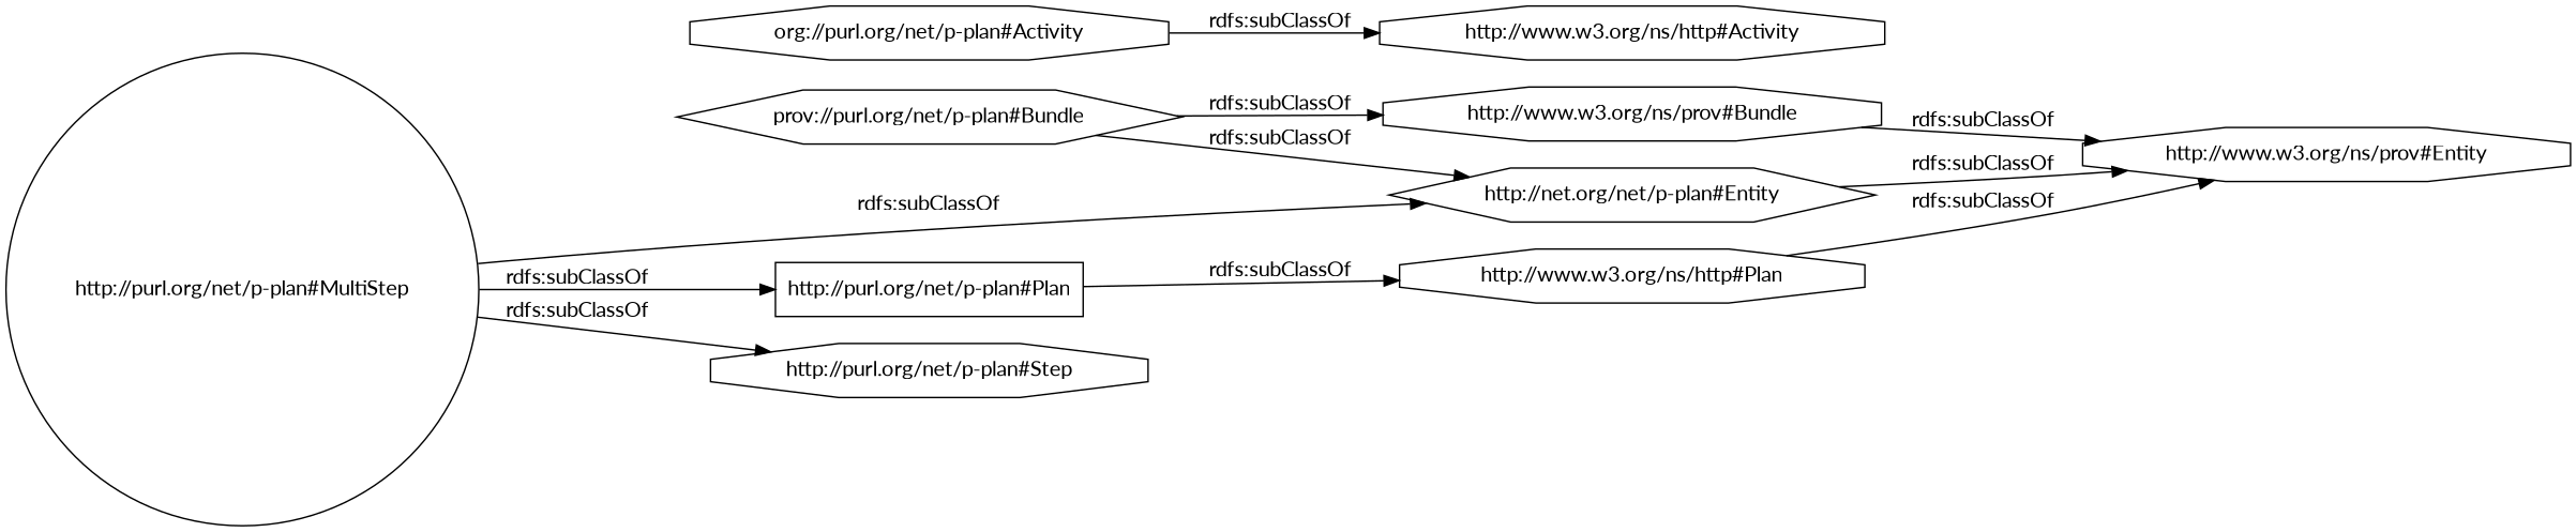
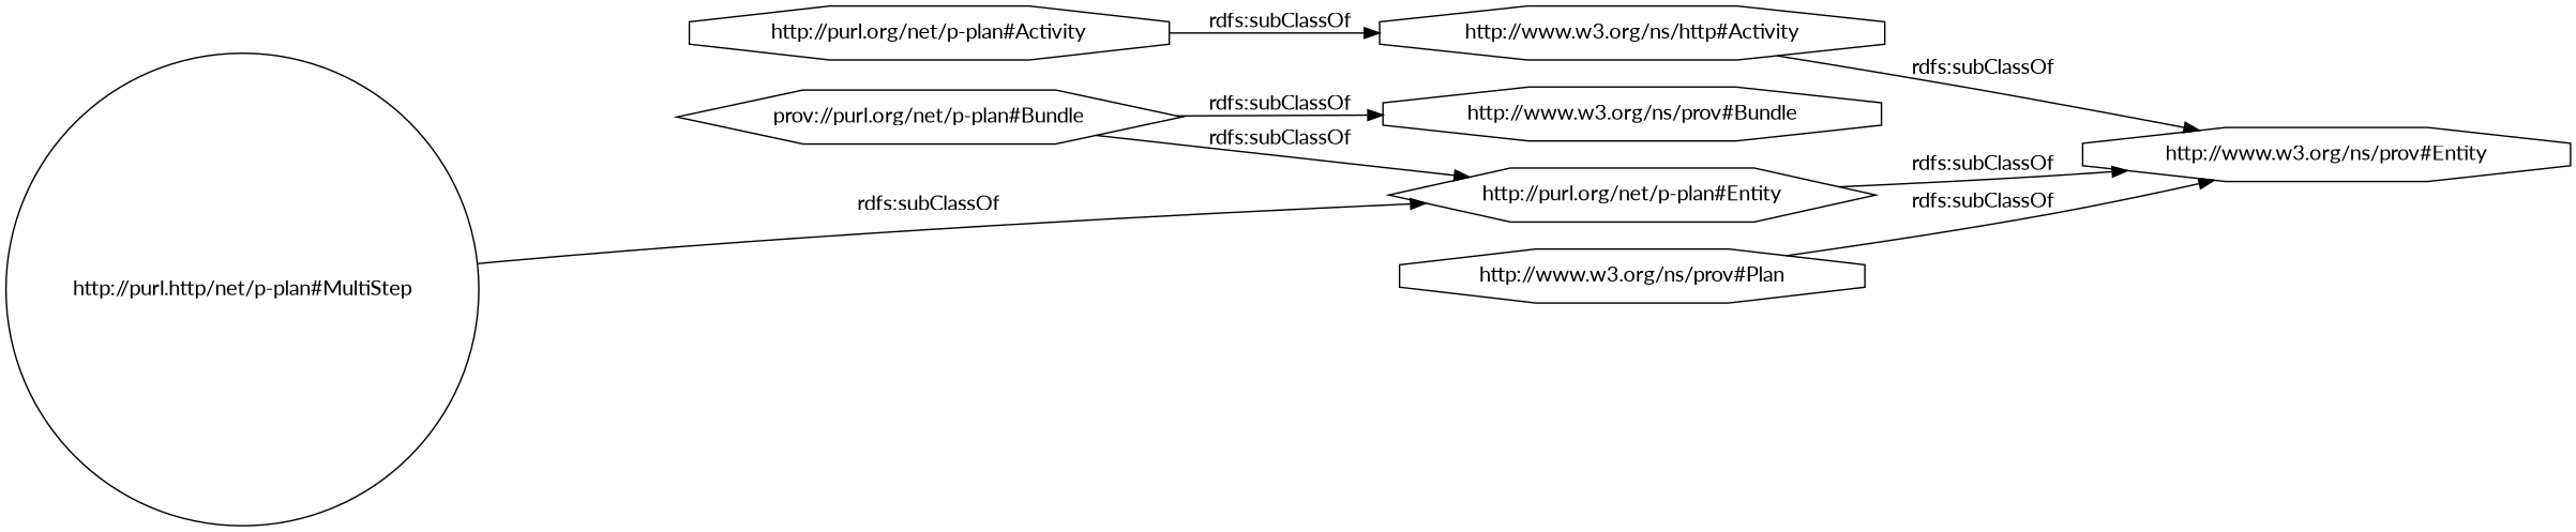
  digraph {
    fontname=Lato
    rankdir=LR
    node [fontname=Lato shape=octagon]
    edge [fontname=Lato]
-   "http://purl.org/net/p-plan#Entity" [shape=hexagon label="http://net.org/net/p-plan#Entity"]
+   "http://purl.org/net/p-plan#Entity" [shape=hexagon]
    "http://www.w3.org/ns/prov#Entity"
    n3 [label="http://www.w3.org/ns/http#Activity"]
-   "http://purl.org/net/p-plan#Activity" [label="org://purl.org/net/p-plan#Activity"]
+   "http://purl.org/net/p-plan#Activity"
    "http://www.w3.org/ns/prov#Bundle"
-   "http://www.w3.org/ns/prov#Plan" [label="http://www.w3.org/ns/http#Plan"]
-   "http://purl.org/net/p-plan#Plan" [shape=box]
+   "http://www.w3.org/ns/prov#Plan"
    n8 [label="prov://purl.org/net/p-plan#Bundle" shape=hexagon]
-   "http://purl.org/net/p-plan#MultiStep" [shape=circle]
-   "http://purl.org/net/p-plan#Step"
+   "http://purl.org/net/p-plan#MultiStep" [shape=circle label="http://purl.http/net/p-plan#MultiStep"]
    "http://purl.org/net/p-plan#Entity" -> "http://www.w3.org/ns/prov#Entity" [label="rdfs:subClassOf"]
    "http://purl.org/net/p-plan#Activity" -> n3 [label="rdfs:subClassOf"]
-   "http://www.w3.org/ns/prov#Bundle" -> "http://www.w3.org/ns/prov#Entity" [label="rdfs:subClassOf"]
+   n3 -> "http://www.w3.org/ns/prov#Entity" [label="rdfs:subClassOf"]
    "http://www.w3.org/ns/prov#Plan" -> "http://www.w3.org/ns/prov#Entity" [label="rdfs:subClassOf"]
-   "http://purl.org/net/p-plan#Plan" -> "http://www.w3.org/ns/prov#Plan" [label="rdfs:subClassOf"]
    n8 -> "http://purl.org/net/p-plan#Entity" [label="rdfs:subClassOf"]
    n8 -> "http://www.w3.org/ns/prov#Bundle" [label="rdfs:subClassOf"]
    "http://purl.org/net/p-plan#MultiStep" -> "http://purl.org/net/p-plan#Entity" [label="rdfs:subClassOf"]
-   "http://purl.org/net/p-plan#MultiStep" -> "http://purl.org/net/p-plan#Plan" [label="rdfs:subClassOf"]
-   "http://purl.org/net/p-plan#MultiStep" -> "http://purl.org/net/p-plan#Step" [label="rdfs:subClassOf"]
  }
